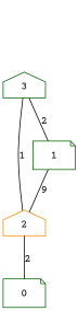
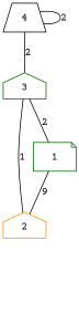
  graph {
    fontname="Courier Prime"
    node [color=darkgreen fontname="Courier Prime" shape=house]
    edge [color=black fontname="Courier Prime"]
    2 [color=darkorange]
    1 [shape=note]
-   0 [shape=note]
    3
-   2 -- 0 [label=2]
+   4 [color=black shape=trapezium]
    1 -- 2 [label=9]
    3 -- 2 [label=1]
    3 -- 1 [label=2]
+   4 -- 3 [label=2]
+   4 -- 4 [label=2]
  }
